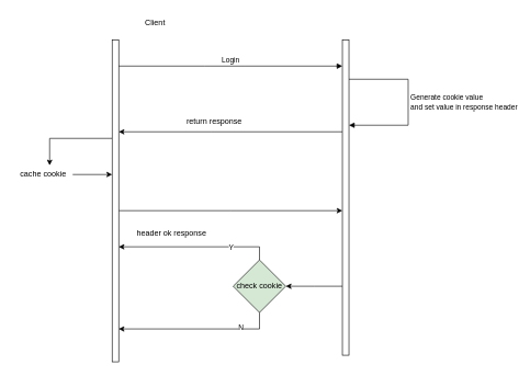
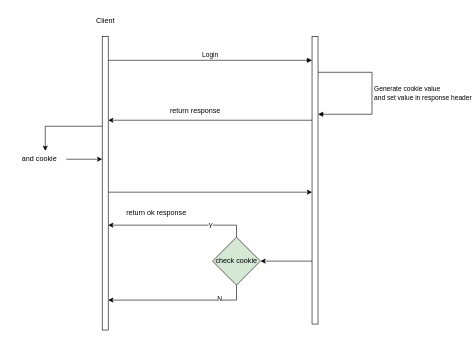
  <mxCell id="0" />
  <mxCell id="1" parent="0" />
  <mxCell id="2" style="edgeStyle=elbowEdgeStyle;rounded=0;orthogonalLoop=1;jettySize=auto;html=1;elbow=vertical;curved=0;" edge="1" parent="1" source="4" target="7"><mxGeometry relative="1" as="geometry"><Array as="points"><mxPoint x="350" y="320" /><mxPoint x="330" y="330" /></Array></mxGeometry></mxCell>
  <mxCell id="3" style="edgeStyle=elbowEdgeStyle;rounded=0;orthogonalLoop=1;jettySize=auto;html=1;elbow=vertical;curved=0;entryX=0.611;entryY=0.033;entryDx=0;entryDy=0;entryPerimeter=0;" edge="1" parent="1" source="4" target="13"><mxGeometry relative="1" as="geometry"><Array as="points"><mxPoint x="130" y="210" /><mxPoint x="130" y="200" /></Array></mxGeometry></mxCell>
  <mxCell id="4" value="" style="html=1;points=[];perimeter=orthogonalPerimeter;outlineConnect=0;targetShapes=umlLifeline;portConstraint=eastwest;newEdgeStyle={&quot;edgeStyle&quot;:&quot;elbowEdgeStyle&quot;,&quot;elbow&quot;:&quot;vertical&quot;,&quot;curved&quot;:0,&quot;rounded&quot;:0};" vertex="1" parent="1"><mxGeometry x="170" y="60" width="10" height="490" as="geometry" /></mxCell>
  <mxCell id="5" style="edgeStyle=elbowEdgeStyle;rounded=0;orthogonalLoop=1;jettySize=auto;html=1;elbow=vertical;curved=0;" edge="1" parent="1" source="7" target="4"><mxGeometry relative="1" as="geometry"><Array as="points"><mxPoint x="320" y="200" /></Array></mxGeometry></mxCell>
  <mxCell id="6" style="edgeStyle=elbowEdgeStyle;rounded=0;orthogonalLoop=1;jettySize=auto;html=1;elbow=vertical;curved=0;" edge="1" parent="1" source="7" target="14"><mxGeometry relative="1" as="geometry" /></mxCell>
  <mxCell id="7" value="" style="html=1;points=[];perimeter=orthogonalPerimeter;outlineConnect=0;targetShapes=umlLifeline;portConstraint=eastwest;newEdgeStyle={&quot;edgeStyle&quot;:&quot;elbowEdgeStyle&quot;,&quot;elbow&quot;:&quot;vertical&quot;,&quot;curved&quot;:0,&quot;rounded&quot;:0};" vertex="1" parent="1"><mxGeometry x="520" y="60" width="10" height="480" as="geometry" /></mxCell>
- <mxCell id="8" value="Client" style="text;html=1;align=center;verticalAlign=middle;resizable=0;points=[];autosize=1;strokeColor=none;fillColor=none;" vertex="1" parent="1"><mxGeometry x="210" y="20" width="50" height="30" as="geometry" /></mxCell>
+ <mxCell id="8" value="Client" style="text;html=1;align=center;verticalAlign=middle;resizable=0;points=[];autosize=1;strokeColor=none;fillColor=none;" vertex="1" parent="1"><mxGeometry x="150" y="20" width="50" height="30" as="geometry" /></mxCell>
  <mxCell id="9" value="Login" style="html=1;verticalAlign=bottom;endArrow=block;edgeStyle=elbowEdgeStyle;elbow=vertical;curved=0;rounded=0;" edge="1" parent="1" source="4" target="7"><mxGeometry width="80" relative="1" as="geometry"><mxPoint x="240" y="90" as="sourcePoint" /><mxPoint x="320" y="90" as="targetPoint" /><Array as="points"><mxPoint x="310" y="100" /><mxPoint x="290" y="90" /><mxPoint x="360" y="80" /></Array><mxPoint as="offset" /></mxGeometry></mxCell>
  <mxCell id="10" value="Generate cookie value &lt;br&gt;and set value in response header" style="html=1;align=left;spacingLeft=2;endArrow=block;rounded=0;edgeStyle=orthogonalEdgeStyle;curved=0;rounded=0;" edge="1" target="7" parent="1" source="7"><mxGeometry relative="1" as="geometry"><mxPoint x="500" y="120" as="sourcePoint" /><Array as="points"><mxPoint x="620" y="120" /><mxPoint x="620" y="190" /></Array><mxPoint x="560" y="190" as="targetPoint" /></mxGeometry></mxCell>
  <mxCell id="11" value="return response" style="text;html=1;align=center;verticalAlign=middle;resizable=0;points=[];autosize=1;strokeColor=none;fillColor=none;" vertex="1" parent="1"><mxGeometry x="270" y="170" width="110" height="30" as="geometry" /></mxCell>
  <mxCell id="12" style="edgeStyle=orthogonalEdgeStyle;rounded=0;orthogonalLoop=1;jettySize=auto;html=1;" edge="1" parent="1" source="13" target="4"><mxGeometry relative="1" as="geometry"><Array as="points"><mxPoint x="160" y="265" /><mxPoint x="160" y="265" /></Array></mxGeometry></mxCell>
- <mxCell id="13" value="cache cookie" style="text;html=1;align=center;verticalAlign=middle;resizable=0;points=[];autosize=1;strokeColor=none;fillColor=none;" vertex="1" parent="1"><mxGeometry x="20" y="250" width="90" height="30" as="geometry" /></mxCell>
+ <mxCell id="13" value="and cookie" style="text;html=1;align=center;verticalAlign=middle;resizable=0;points=[];autosize=1;strokeColor=none;fillColor=none;" vertex="1" parent="1"><mxGeometry x="20" y="250" width="90" height="30" as="geometry" /></mxCell>
  <mxCell id="14" value="check cookie" style="rhombus;whiteSpace=wrap;html=1;fillColor=#d5e8d4;" vertex="1" parent="1"><mxGeometry x="354" y="395" width="80" height="80" as="geometry" /></mxCell>
  <mxCell id="15" value="" style="group" vertex="1" connectable="0" parent="1"><mxGeometry x="200" y="340" width="194" height="35" as="geometry" /></mxCell>
  <mxCell id="16" style="edgeStyle=orthogonalEdgeStyle;rounded=0;orthogonalLoop=1;jettySize=auto;html=1;" edge="1" parent="15" source="14" target="4"><mxGeometry relative="1" as="geometry"><Array as="points"><mxPoint x="194" y="35" /></Array></mxGeometry></mxCell>
  <mxCell id="17" value="Y" style="edgeLabel;html=1;align=center;verticalAlign=middle;resizable=0;points=[];" vertex="1" connectable="0" parent="16"><mxGeometry x="-0.453" y="1" relative="1" as="geometry"><mxPoint as="offset" /></mxGeometry></mxCell>
- <mxCell id="18" value="header ok response" style="text;html=1;align=center;verticalAlign=middle;resizable=0;points=[];autosize=1;strokeColor=none;fillColor=none;" vertex="1" parent="15"><mxGeometry width="120" height="30" as="geometry" /></mxCell>
+ <mxCell id="18" value="return ok response" style="text;html=1;align=center;verticalAlign=middle;resizable=0;points=[];autosize=1;strokeColor=none;fillColor=none;" vertex="1" parent="15"><mxGeometry width="120" height="30" as="geometry" /></mxCell>
  <mxCell id="19" value="" style="group" vertex="1" connectable="0" parent="1"><mxGeometry x="200" y="460" width="194" height="40" as="geometry" /></mxCell>
  <mxCell id="20" style="edgeStyle=orthogonalEdgeStyle;rounded=0;orthogonalLoop=1;jettySize=auto;html=1;" edge="1" parent="19" source="14" target="4"><mxGeometry relative="1" as="geometry"><Array as="points"><mxPoint x="194" y="40" /></Array></mxGeometry></mxCell>
  <mxCell id="21" value="N" style="edgeLabel;html=1;align=center;verticalAlign=middle;resizable=0;points=[];" vertex="1" connectable="0" parent="20"><mxGeometry x="-0.552" y="-3" relative="1" as="geometry"><mxPoint as="offset" /></mxGeometry></mxCell>
